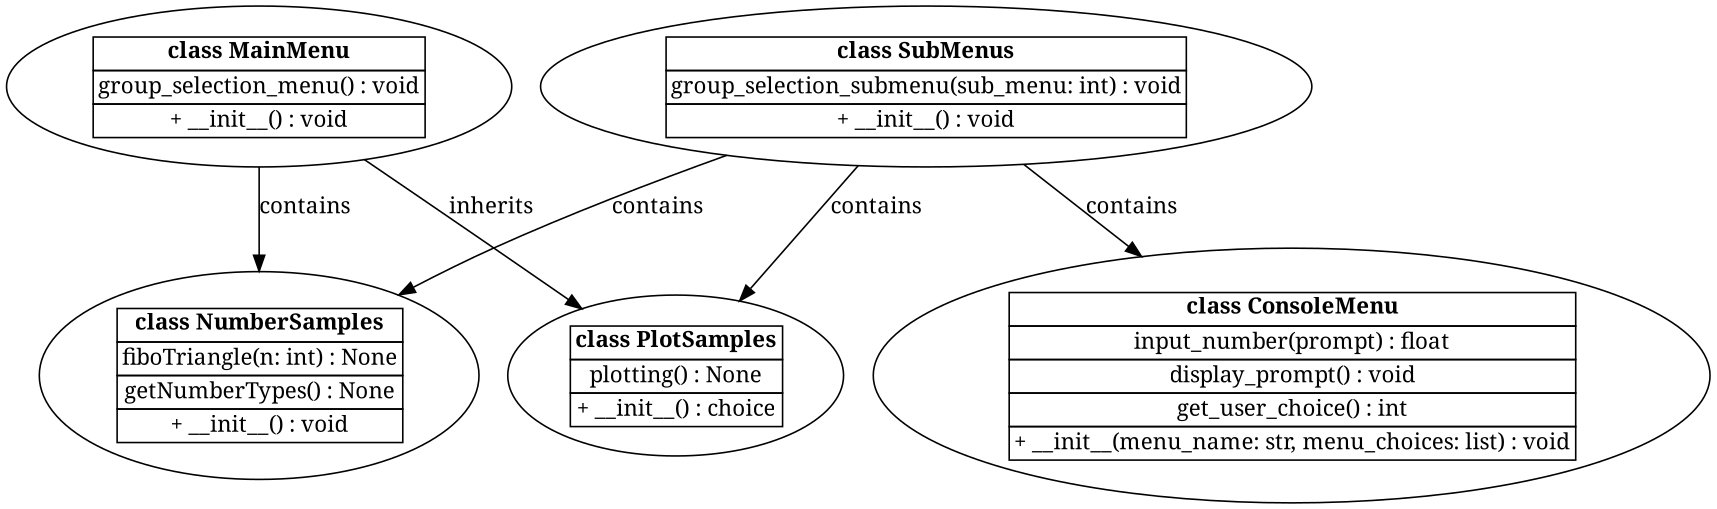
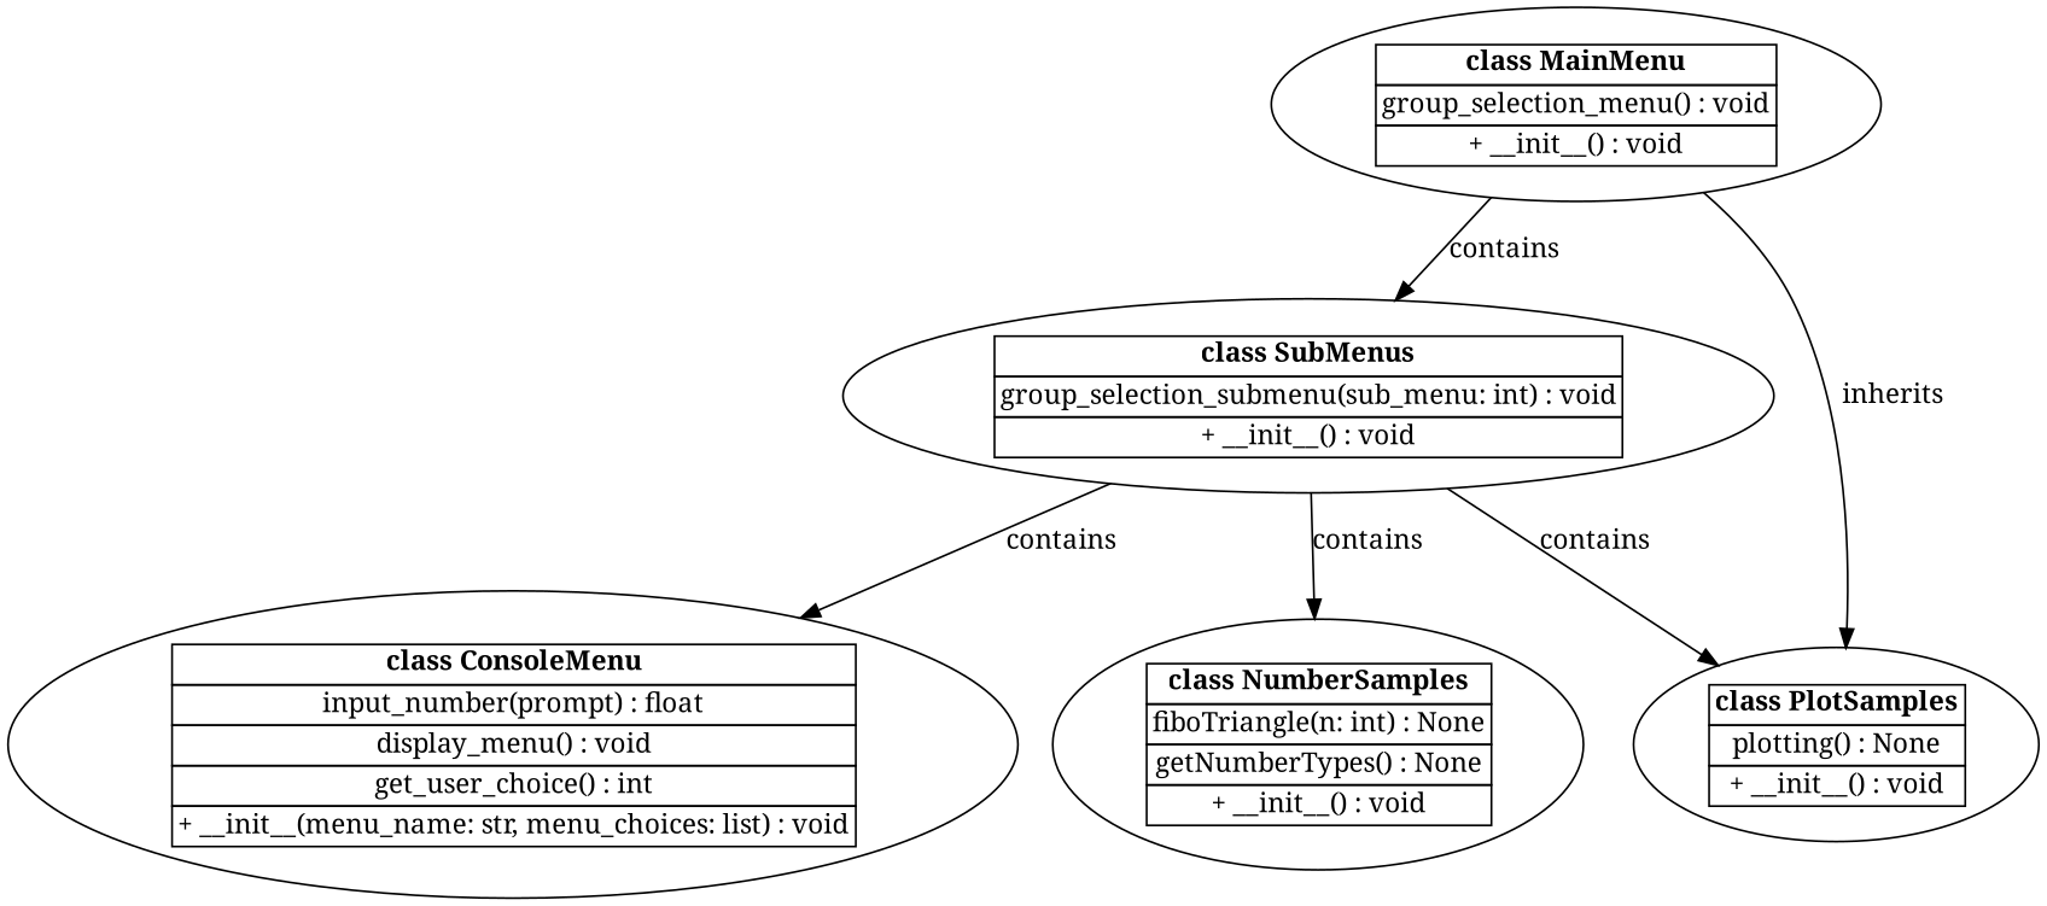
  digraph {
    fontname="Noto Serif"
    node [fontname="Noto Serif"]
    edge [fontname="Noto Serif"]
    n1 [label=<         <table border="0" cellborder="1" cellspacing="0">             <tr><td><b>class MainMenu</b></td></tr>             <tr><td>group_selection_menu() : void</td></tr>             <tr><td>+ __init__() : void</td></tr>         </table>     >]
    n2 [label=<         <table border="0" cellborder="1" cellspacing="0">             <tr><td><b>class SubMenus</b></td></tr>             <tr><td>group_selection_submenu(sub_menu: int) : void</td></tr>             <tr><td>+ __init__() : void</td></tr>         </table>     >]
-   n3 [label=<         <table border="0" cellborder="1" cellspacing="0">             <tr><td><b>class PlotSamples</b></td></tr>             <tr><td>plotting() : None</td></tr>             <tr><td>+ __init__() : choice</td></tr>         </table>     >]
-   n4 [label=<         <table border="0" cellborder="1" cellspacing="0">             <tr><td><b>class ConsoleMenu</b></td></tr>             <tr><td>input_number(prompt) : float</td></tr>             <tr><td>display_prompt() : void</td></tr>             <tr><td>get_user_choice() : int</td></tr>             <tr><td>+ __init__(menu_name: str, menu_choices: list) : void</td></tr>         </table>     >]
+   n3 [label=<         <table border="0" cellborder="1" cellspacing="0">             <tr><td><b>class PlotSamples</b></td></tr>             <tr><td>plotting() : None</td></tr>             <tr><td>+ __init__() : void</td></tr>         </table>     >]
+   n4 [label=<         <table border="0" cellborder="1" cellspacing="0">             <tr><td><b>class ConsoleMenu</b></td></tr>             <tr><td>input_number(prompt) : float</td></tr>             <tr><td>display_menu() : void</td></tr>             <tr><td>get_user_choice() : int</td></tr>             <tr><td>+ __init__(menu_name: str, menu_choices: list) : void</td></tr>         </table>     >]
    n5 [label=<         <table border="0" cellborder="1" cellspacing="0">             <tr><td><b>class NumberSamples</b></td></tr>             <tr><td>fiboTriangle(n: int) : None</td></tr>             <tr><td>getNumberTypes() : None</td></tr>             <tr><td>+ __init__() : void</td></tr>         </table>     >]
-   n1 -> n5 [label=contains]
+   n1 -> n2 [label=contains]
    n1 -> n3 [label=inherits]
    n2 -> n3 [label=contains]
    n2 -> n4 [label=contains]
    n2 -> n5 [label=contains]
  }
